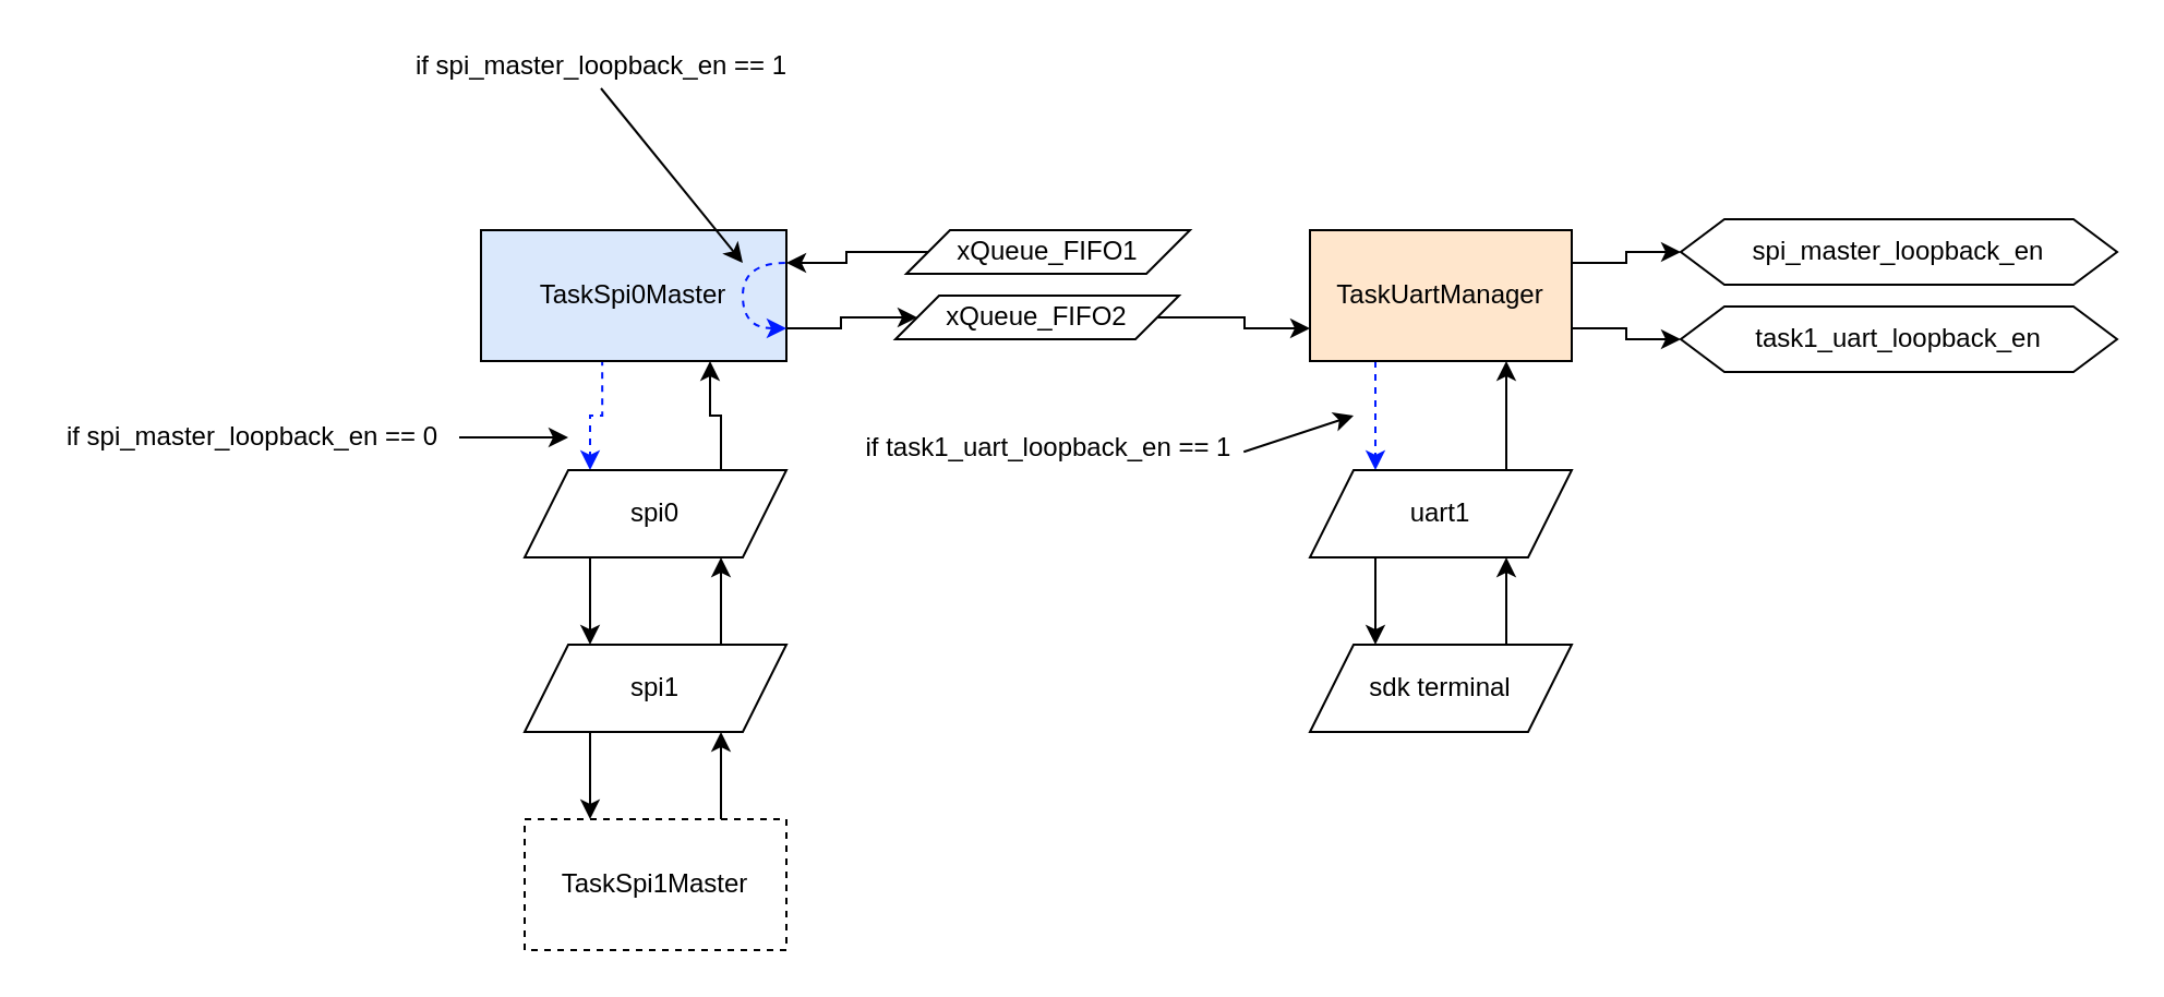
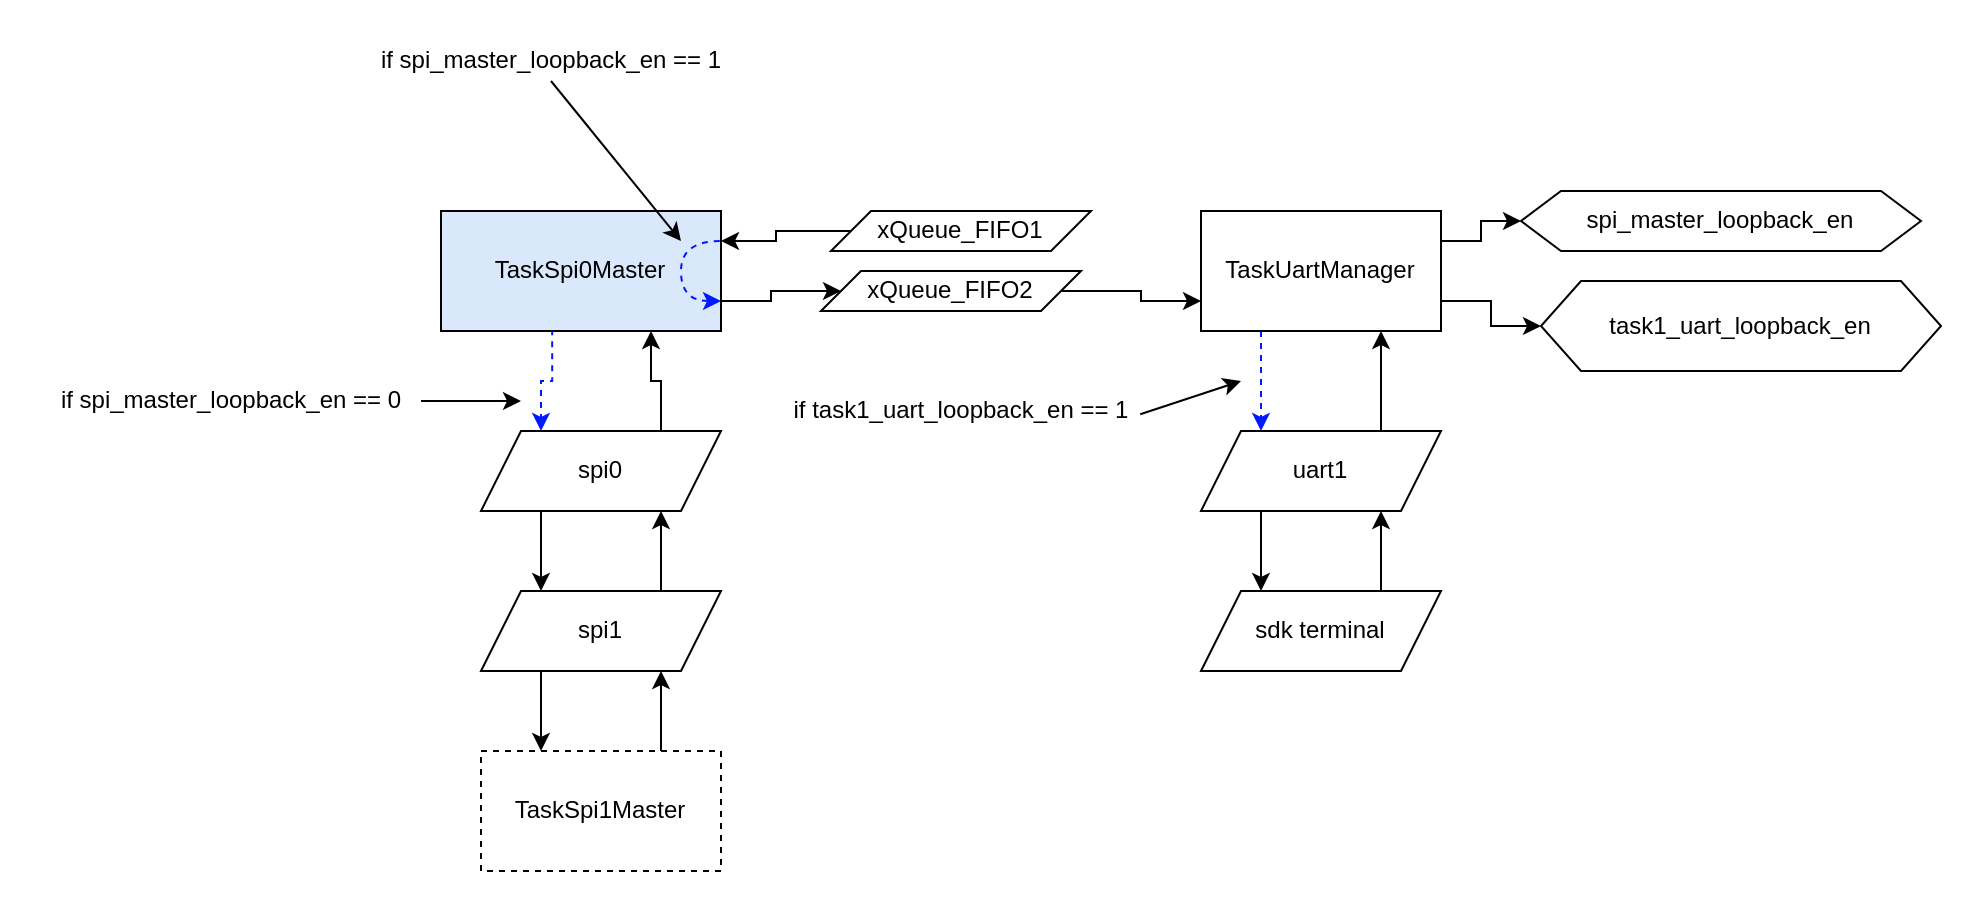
  <mxCell id="0" />
  <mxCell id="1" parent="0" />
  <mxCell id="2" style="edgeStyle=orthogonalEdgeStyle;rounded=0;orthogonalLoop=1;jettySize=auto;html=1;exitX=0.25;exitY=1;exitDx=0;exitDy=0;entryX=0.25;entryY=0;entryDx=0;entryDy=0;dashed=1;strokeColor=#001AFF;" parent="1" source="5" target="23" edge="1"><mxGeometry relative="1" as="geometry" /></mxCell>
  <mxCell id="3" style="edgeStyle=orthogonalEdgeStyle;rounded=0;orthogonalLoop=1;jettySize=auto;html=1;exitX=1;exitY=0.25;exitDx=0;exitDy=0;entryX=0;entryY=0.5;entryDx=0;entryDy=0;" parent="1" source="5" target="26" edge="1"><mxGeometry relative="1" as="geometry" /></mxCell>
  <mxCell id="4" style="edgeStyle=orthogonalEdgeStyle;rounded=0;orthogonalLoop=1;jettySize=auto;html=1;exitX=1;exitY=0.75;exitDx=0;exitDy=0;entryX=0;entryY=0.5;entryDx=0;entryDy=0;" parent="1" source="5" target="27" edge="1"><mxGeometry relative="1" as="geometry" /></mxCell>
- <mxCell id="5" value="TaskUartManager" style="rounded=0;whiteSpace=wrap;html=1;fillColor=#ffe6cc;" parent="1" vertex="1"><mxGeometry x="600" y="105" width="120" height="60" as="geometry" /></mxCell>
+ <mxCell id="5" value="TaskUartManager" style="rounded=0;whiteSpace=wrap;html=1;" parent="1" vertex="1"><mxGeometry x="600" y="105" width="120" height="60" as="geometry" /></mxCell>
  <mxCell id="6" style="edgeStyle=orthogonalEdgeStyle;rounded=0;orthogonalLoop=1;jettySize=auto;html=1;exitX=1;exitY=0.75;exitDx=0;exitDy=0;entryX=0;entryY=0.5;entryDx=0;entryDy=0;" parent="1" source="8" target="14" edge="1"><mxGeometry relative="1" as="geometry" /></mxCell>
  <mxCell id="7" style="edgeStyle=orthogonalEdgeStyle;rounded=0;orthogonalLoop=1;jettySize=auto;html=1;exitX=0.397;exitY=0.985;exitDx=0;exitDy=0;entryX=0.25;entryY=0;entryDx=0;entryDy=0;dashed=1;strokeColor=#001AFF;exitPerimeter=0;" parent="1" source="8" target="17" edge="1"><mxGeometry relative="1" as="geometry" /></mxCell>
  <mxCell id="8" value="TaskSpi0Master" style="rounded=0;whiteSpace=wrap;html=1;fillColor=#dae8fc;" parent="1" vertex="1"><mxGeometry x="220" y="105" width="140" height="60" as="geometry" /></mxCell>
  <mxCell id="9" style="edgeStyle=orthogonalEdgeStyle;rounded=0;orthogonalLoop=1;jettySize=auto;html=1;exitX=0.75;exitY=0;exitDx=0;exitDy=0;entryX=0.75;entryY=1;entryDx=0;entryDy=0;" parent="1" source="10" target="20" edge="1"><mxGeometry relative="1" as="geometry" /></mxCell>
  <mxCell id="10" value="TaskSpi1Master" style="rounded=0;whiteSpace=wrap;html=1;dashed=1;" parent="1" vertex="1"><mxGeometry x="240" y="375" width="120" height="60" as="geometry" /></mxCell>
  <mxCell id="11" style="edgeStyle=orthogonalEdgeStyle;rounded=0;orthogonalLoop=1;jettySize=auto;html=1;exitX=0;exitY=0.5;exitDx=0;exitDy=0;entryX=1;entryY=0.25;entryDx=0;entryDy=0;" parent="1" source="12" target="8" edge="1"><mxGeometry relative="1" as="geometry"><mxPoint x="360" y="113" as="targetPoint" /></mxGeometry></mxCell>
  <mxCell id="12" value="xQueue_FIFO1" style="shape=parallelogram;perimeter=parallelogramPerimeter;whiteSpace=wrap;html=1;fixedSize=1;" parent="1" vertex="1"><mxGeometry x="415" y="105" width="130" height="20" as="geometry" /></mxCell>
  <mxCell id="13" style="edgeStyle=orthogonalEdgeStyle;rounded=0;orthogonalLoop=1;jettySize=auto;html=1;exitX=1;exitY=0.5;exitDx=0;exitDy=0;entryX=0;entryY=0.75;entryDx=0;entryDy=0;" parent="1" source="14" target="5" edge="1"><mxGeometry relative="1" as="geometry" /></mxCell>
  <mxCell id="14" value="xQueue_FIFO2" style="shape=parallelogram;perimeter=parallelogramPerimeter;whiteSpace=wrap;html=1;fixedSize=1;" parent="1" vertex="1"><mxGeometry x="410" y="135" width="130" height="20" as="geometry" /></mxCell>
  <mxCell id="15" style="edgeStyle=orthogonalEdgeStyle;rounded=0;orthogonalLoop=1;jettySize=auto;html=1;exitX=0.25;exitY=1;exitDx=0;exitDy=0;entryX=0.25;entryY=0;entryDx=0;entryDy=0;" parent="1" source="17" target="20" edge="1"><mxGeometry relative="1" as="geometry" /></mxCell>
  <mxCell id="16" style="edgeStyle=orthogonalEdgeStyle;rounded=0;orthogonalLoop=1;jettySize=auto;html=1;exitX=0.75;exitY=0;exitDx=0;exitDy=0;entryX=0.75;entryY=1;entryDx=0;entryDy=0;" parent="1" source="17" target="8" edge="1"><mxGeometry relative="1" as="geometry"><mxPoint x="330" y="175" as="targetPoint" /></mxGeometry></mxCell>
  <mxCell id="17" value="spi0" style="shape=parallelogram;perimeter=parallelogramPerimeter;whiteSpace=wrap;html=1;fixedSize=1;" parent="1" vertex="1"><mxGeometry x="240" y="215" width="120" height="40" as="geometry" /></mxCell>
  <mxCell id="18" style="edgeStyle=orthogonalEdgeStyle;rounded=0;orthogonalLoop=1;jettySize=auto;html=1;exitX=0.75;exitY=0;exitDx=0;exitDy=0;entryX=0.75;entryY=1;entryDx=0;entryDy=0;" parent="1" source="20" target="17" edge="1"><mxGeometry relative="1" as="geometry" /></mxCell>
  <mxCell id="19" style="edgeStyle=orthogonalEdgeStyle;rounded=0;orthogonalLoop=1;jettySize=auto;html=1;exitX=0.25;exitY=1;exitDx=0;exitDy=0;entryX=0.25;entryY=0;entryDx=0;entryDy=0;" parent="1" source="20" target="10" edge="1"><mxGeometry relative="1" as="geometry" /></mxCell>
  <mxCell id="20" value="spi1" style="shape=parallelogram;perimeter=parallelogramPerimeter;whiteSpace=wrap;html=1;fixedSize=1;" parent="1" vertex="1"><mxGeometry x="240" y="295" width="120" height="40" as="geometry" /></mxCell>
  <mxCell id="21" style="edgeStyle=orthogonalEdgeStyle;rounded=0;orthogonalLoop=1;jettySize=auto;html=1;exitX=0.75;exitY=0;exitDx=0;exitDy=0;entryX=0.75;entryY=1;entryDx=0;entryDy=0;" parent="1" source="23" target="5" edge="1"><mxGeometry relative="1" as="geometry" /></mxCell>
  <mxCell id="22" style="edgeStyle=orthogonalEdgeStyle;rounded=0;orthogonalLoop=1;jettySize=auto;html=1;exitX=0.25;exitY=1;exitDx=0;exitDy=0;entryX=0.25;entryY=0;entryDx=0;entryDy=0;" parent="1" source="23" target="25" edge="1"><mxGeometry relative="1" as="geometry" /></mxCell>
  <mxCell id="23" value="uart1" style="shape=parallelogram;perimeter=parallelogramPerimeter;whiteSpace=wrap;html=1;fixedSize=1;" parent="1" vertex="1"><mxGeometry x="600" y="215" width="120" height="40" as="geometry" /></mxCell>
  <mxCell id="24" style="edgeStyle=orthogonalEdgeStyle;rounded=0;orthogonalLoop=1;jettySize=auto;html=1;exitX=0.75;exitY=0;exitDx=0;exitDy=0;entryX=0.75;entryY=1;entryDx=0;entryDy=0;" parent="1" source="25" target="23" edge="1"><mxGeometry relative="1" as="geometry" /></mxCell>
  <mxCell id="25" value="sdk terminal" style="shape=parallelogram;perimeter=parallelogramPerimeter;whiteSpace=wrap;html=1;fixedSize=1;" parent="1" vertex="1"><mxGeometry x="600" y="295" width="120" height="40" as="geometry" /></mxCell>
- <mxCell id="26" value="spi_master_loopback_en" style="shape=hexagon;perimeter=hexagonPerimeter2;whiteSpace=wrap;html=1;fixedSize=1;" parent="1" vertex="1"><mxGeometry x="770" y="100" width="200" height="30" as="geometry" /></mxCell>
- <mxCell id="27" value="task1_uart_loopback_en" style="shape=hexagon;perimeter=hexagonPerimeter2;whiteSpace=wrap;html=1;fixedSize=1;" parent="1" vertex="1"><mxGeometry x="770" y="140" width="200" height="30" as="geometry" /></mxCell>
+ <mxCell id="26" value="spi_master_loopback_en" style="shape=hexagon;perimeter=hexagonPerimeter2;whiteSpace=wrap;html=1;fixedSize=1;" parent="1" vertex="1"><mxGeometry x="760" y="95" width="200" height="30" as="geometry" /></mxCell>
+ <mxCell id="27" value="task1_uart_loopback_en" style="shape=hexagon;perimeter=hexagonPerimeter2;whiteSpace=wrap;html=1;fixedSize=1;" parent="1" vertex="1"><mxGeometry x="770" y="140" width="200" height="45" as="geometry" /></mxCell>
  <mxCell id="28" value="if spi_master_loopback_en == 0" style="text;html=1;align=center;verticalAlign=middle;resizable=0;points=[];autosize=1;strokeColor=none;fillColor=none;" vertex="1" parent="1"><mxGeometry x="20" y="190" width="190" height="20" as="geometry" /></mxCell>
  <mxCell id="29" value="" style="curved=1;endArrow=none;html=1;rounded=0;dashed=1;entryX=1;entryY=0.25;entryDx=0;entryDy=0;exitX=1;exitY=0.75;exitDx=0;exitDy=0;endFill=0;startArrow=classic;startFill=1;strokeColor=#001AFF;" edge="1" parent="1" source="8" target="8"><mxGeometry width="50" height="50" relative="1" as="geometry"><mxPoint x="300" y="50" as="sourcePoint" /><mxPoint x="350" y="0" as="targetPoint" /><Array as="points"><mxPoint x="340" y="150" /><mxPoint x="340" y="120" /></Array></mxGeometry></mxCell>
  <mxCell id="30" value="" style="endArrow=classic;html=1;rounded=0;exitX=1;exitY=0.5;exitDx=0;exitDy=0;exitPerimeter=0;" edge="1" parent="1" source="28"><mxGeometry width="50" height="50" relative="1" as="geometry"><mxPoint x="90" y="290" as="sourcePoint" /><mxPoint x="260" y="200" as="targetPoint" /></mxGeometry></mxCell>
  <mxCell id="31" value="" style="endArrow=classic;html=1;rounded=0;exitX=1;exitY=0.5;exitDx=0;exitDy=0;exitPerimeter=0;" edge="1" parent="1"><mxGeometry width="50" height="50" relative="1" as="geometry"><mxPoint x="275" y="40" as="sourcePoint" /><mxPoint x="340" y="120" as="targetPoint" /></mxGeometry></mxCell>
  <mxCell id="32" value="if spi_master_loopback_en == 1" style="text;html=1;align=center;verticalAlign=middle;resizable=0;points=[];autosize=1;strokeColor=none;fillColor=none;" vertex="1" parent="1"><mxGeometry x="180" y="20" width="190" height="20" as="geometry" /></mxCell>
  <mxCell id="33" value="" style="endArrow=classic;html=1;rounded=0;exitX=0.998;exitY=0.583;exitDx=0;exitDy=0;exitPerimeter=0;" edge="1" parent="1" source="34"><mxGeometry width="50" height="50" relative="1" as="geometry"><mxPoint x="570" y="210" as="sourcePoint" /><mxPoint x="620" y="190" as="targetPoint" /></mxGeometry></mxCell>
  <mxCell id="34" value="if task1_uart_loopback_en == 1" style="text;html=1;align=center;verticalAlign=middle;resizable=0;points=[];autosize=1;strokeColor=none;fillColor=none;" vertex="1" parent="1"><mxGeometry x="390" y="195" width="180" height="20" as="geometry" /></mxCell>
